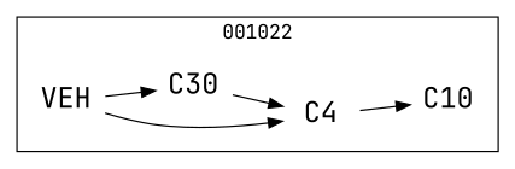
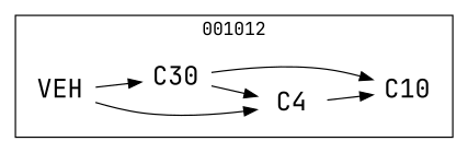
  strict digraph {
    fontname="JetBrains Mono"
    rankdir=LR
    node [fontname="JetBrains Mono" fontsize=20 shape=plaintext]
    edge [fontname="JetBrains Mono"]
    n1 [label=VEH]
    n2 [label=C4]
    n3 [label=C10]
    n4 [label=C30]
    subgraph cluster_1 {
-     label=001022
+     label=001012
      labeldoc=t
      n1
      n2
      n3
      n4
    }
    n1 -> n2
    n1 -> n4
    n2 -> n3
    n4 -> n2
+   n4 -> n3
  }
